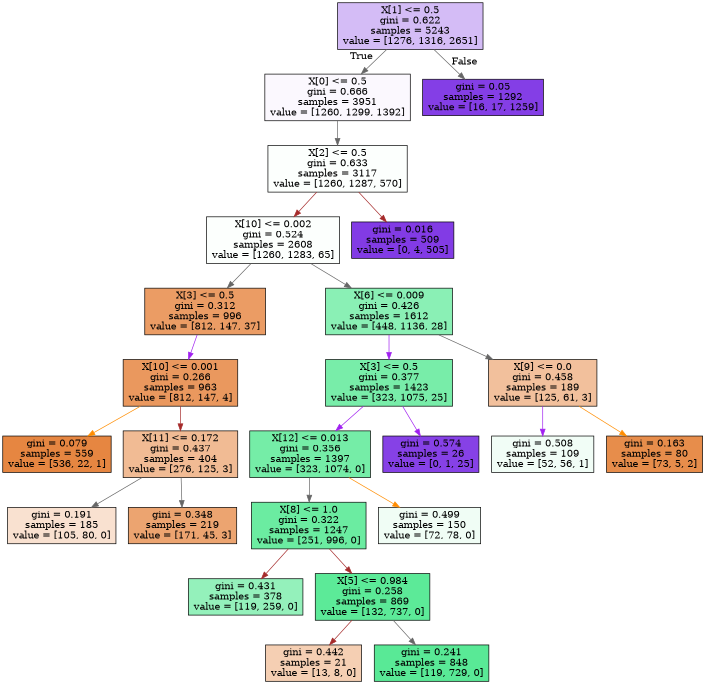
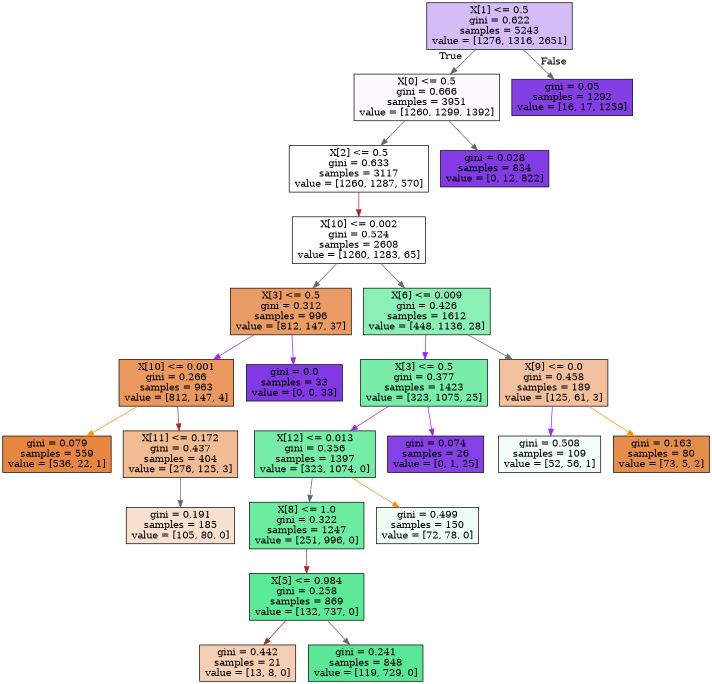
  digraph {
    node [color=black fillcolor="#fcfffd" shape=box style=filled]
    edge [color=gray40]
    n1 [fillcolor="#d4bcf6" label="X[1] <= 0.5\ngini = 0.622\nsamples = 5243\nvalue = [1276, 1316, 2651]"]
    n2 [fillcolor="#fbf8fe" label="X[0] <= 0.5\ngini = 0.666\nsamples = 3951\nvalue = [1260, 1299, 1392]"]
    n3 [fillcolor="#843ee6" label="gini = 0.05\nsamples = 1292\nvalue = [16, 17, 1259]"]
    n4 [label="X[2] <= 0.5\ngini = 0.633\nsamples = 3117\nvalue = [1260, 1287, 570]"]
+   n5 [fillcolor="#833ce5" label="gini = 0.028\nsamples = 834\nvalue = [0, 12, 822]"]
    n6 [label="X[10] <= 0.002\ngini = 0.524\nsamples = 2608\nvalue = [1260, 1283, 65]"]
-   n7 [fillcolor="#823be5" label="gini = 0.016\nsamples = 509\nvalue = [0, 4, 505]"]
    n8 [fillcolor="#eb9c64" label="X[3] <= 0.5\ngini = 0.312\nsamples = 996\nvalue = [812, 147, 37]"]
    n9 [fillcolor="#8af0b5" label="X[6] <= 0.009\ngini = 0.426\nsamples = 1612\nvalue = [448, 1136, 28]"]
    n10 [fillcolor="#ea985e" label="X[10] <= 0.001\ngini = 0.266\nsamples = 963\nvalue = [812, 147, 4]"]
+   n11 [fillcolor="#8139e5" label="gini = 0.0\nsamples = 33\nvalue = [0, 0, 33]"]
    n12 [fillcolor="#78eda9" label="X[3] <= 0.5\ngini = 0.377\nsamples = 1423\nvalue = [323, 1075, 25]"]
    n13 [fillcolor="#f2c09c" label="X[9] <= 0.0\ngini = 0.458\nsamples = 189\nvalue = [125, 61, 3]"]
    n14 [fillcolor="#e68641" label="gini = 0.079\nsamples = 559\nvalue = [536, 22, 1]"]
    n15 [fillcolor="#f1bb94" label="X[11] <= 0.172\ngini = 0.437\nsamples = 404\nvalue = [276, 125, 3]"]
    n16 [fillcolor="#f9e1d0" label="gini = 0.191\nsamples = 185\nvalue = [105, 80, 0]"]
-   n17 [fillcolor="#eca470" label="gini = 0.348\nsamples = 219\nvalue = [171, 45, 3]"]
    n18 [fillcolor="#75eda7" label="X[12] <= 0.013\ngini = 0.356\nsamples = 1397\nvalue = [323, 1074, 0]"]
-   n19 [fillcolor="#8641e6" label="gini = 0.574\nsamples = 26\nvalue = [0, 1, 25]"]
+   n19 [fillcolor="#8641e6" label="gini = 0.074\nsamples = 26\nvalue = [0, 1, 25]"]
    n20 [fillcolor="#f1fdf6" label="gini = 0.508\nsamples = 109\nvalue = [52, 56, 1]"]
    n21 [fillcolor="#e78d4b" label="gini = 0.163\nsamples = 80\nvalue = [73, 5, 2]"]
    n22 [fillcolor="#6beca1" label="X[8] <= 1.0\ngini = 0.322\nsamples = 1247\nvalue = [251, 996, 0]"]
    n23 [fillcolor="#f0fdf5" label="gini = 0.499\nsamples = 150\nvalue = [72, 78, 0]"]
-   n24 [fillcolor="#94f1bb" label="gini = 0.431\nsamples = 378\nvalue = [119, 259, 0]"]
    n25 [fillcolor="#5cea98" label="X[5] <= 0.984\ngini = 0.258\nsamples = 869\nvalue = [132, 737, 0]"]
    n26 [fillcolor="#f5cfb3" label="gini = 0.442\nsamples = 21\nvalue = [13, 8, 0]"]
    n27 [fillcolor="#59e996" label="gini = 0.241\nsamples = 848\nvalue = [119, 729, 0]"]
    n1 -> n2 [headlabel=True labelangle=45 labeldistance=2.5]
    n1 -> n3 [headlabel=False labelangle=-45 labeldistance=2.5]
    n2 -> n4
+   n2 -> n5
    n4 -> n6 [color=brown]
-   n4 -> n7 [color=brown]
    n6 -> n8
    n6 -> n9
    n8 -> n10 [color=purple]
+   n8 -> n11 [color=purple]
    n9 -> n12 [color=purple]
    n9 -> n13
    n10 -> n14 [color=darkorange]
    n10 -> n15 [color=brown]
    n12 -> n18 [color=purple]
    n12 -> n19 [color=purple]
    n13 -> n20 [color=purple]
    n13 -> n21 [color=darkorange]
    n15 -> n16
-   n15 -> n17
    n18 -> n22
    n18 -> n23 [color=darkorange]
-   n22 -> n24 [color=brown]
    n22 -> n25 [color=brown]
    n25 -> n26 [color=brown]
    n25 -> n27
  }
